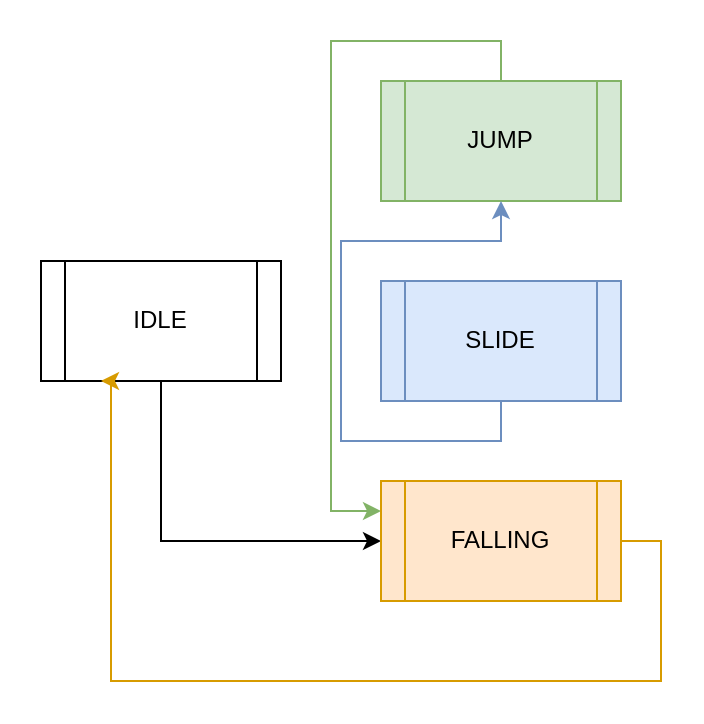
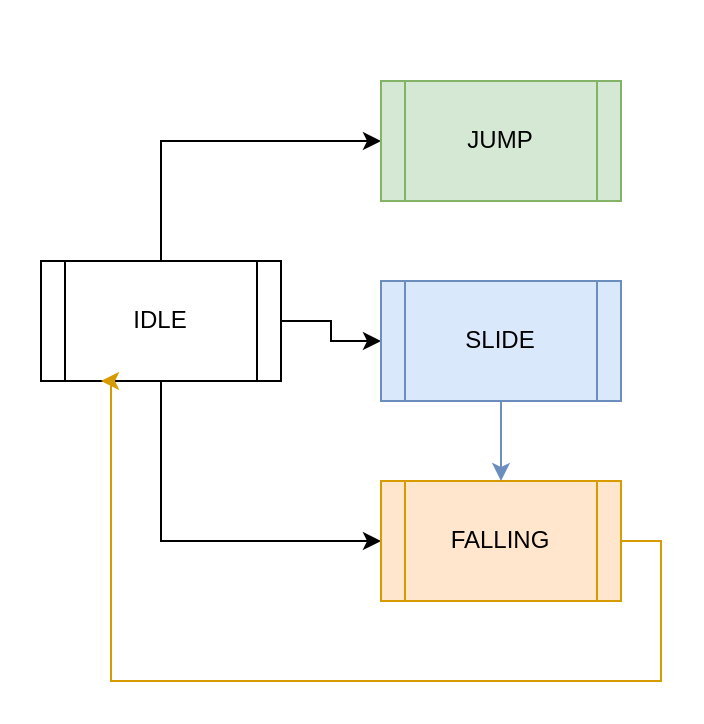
  <mxCell id="0" />
  <mxCell id="1" parent="0" />
+ <mxCell id="2" style="edgeStyle=orthogonalEdgeStyle;rounded=0;orthogonalLoop=1;jettySize=auto;html=1;exitX=1;exitY=0.5;exitDx=0;exitDy=0;entryX=0;entryY=0.5;entryDx=0;entryDy=0;" edge="1" parent="1" source="5" target="11"><mxGeometry relative="1" as="geometry" /></mxCell>
+ <mxCell id="3" style="edgeStyle=orthogonalEdgeStyle;rounded=0;orthogonalLoop=1;jettySize=auto;html=1;exitX=0.5;exitY=0;exitDx=0;exitDy=0;entryX=0;entryY=0.5;entryDx=0;entryDy=0;" edge="1" parent="1" source="5" target="7"><mxGeometry relative="1" as="geometry" /></mxCell>
  <mxCell id="4" style="edgeStyle=orthogonalEdgeStyle;rounded=0;orthogonalLoop=1;jettySize=auto;html=1;exitX=0.5;exitY=1;exitDx=0;exitDy=0;entryX=0;entryY=0.5;entryDx=0;entryDy=0;" edge="1" parent="1" source="5" target="9"><mxGeometry relative="1" as="geometry" /></mxCell>
  <mxCell id="5" value="IDLE" style="shape=process;whiteSpace=wrap;html=1;backgroundOutline=1;" vertex="1" parent="1"><mxGeometry x="20" y="130" width="120" height="60" as="geometry" /></mxCell>
- <mxCell id="6" style="edgeStyle=orthogonalEdgeStyle;rounded=0;orthogonalLoop=1;jettySize=auto;html=1;exitX=0.5;exitY=0;exitDx=0;exitDy=0;entryX=0;entryY=0.25;entryDx=0;entryDy=0;fillColor=#d5e8d4;strokeColor=#82b366;" edge="1" parent="1" source="7" target="9"><mxGeometry relative="1" as="geometry"><Array as="points"><mxPoint x="250" y="20" /><mxPoint x="165" y="20" /><mxPoint x="165" y="255" /></Array></mxGeometry></mxCell>
  <mxCell id="7" value="JUMP" style="shape=process;whiteSpace=wrap;html=1;backgroundOutline=1;fillColor=#d5e8d4;strokeColor=#82b366;" vertex="1" parent="1"><mxGeometry x="190" y="40" width="120" height="60" as="geometry" /></mxCell>
  <mxCell id="8" style="edgeStyle=orthogonalEdgeStyle;rounded=0;orthogonalLoop=1;jettySize=auto;html=1;exitX=1;exitY=0.5;exitDx=0;exitDy=0;entryX=0.25;entryY=1;entryDx=0;entryDy=0;fillColor=#ffe6cc;strokeColor=#d79b00;" edge="1" parent="1" source="9" target="5"><mxGeometry relative="1" as="geometry"><Array as="points"><mxPoint x="330" y="270" /><mxPoint x="330" y="340" /><mxPoint x="55" y="340" /></Array></mxGeometry></mxCell>
  <mxCell id="9" value="FALLING" style="shape=process;whiteSpace=wrap;html=1;backgroundOutline=1;fillColor=#ffe6cc;strokeColor=#d79b00;" vertex="1" parent="1"><mxGeometry x="190" y="240" width="120" height="60" as="geometry" /></mxCell>
- <mxCell id="10" style="edgeStyle=orthogonalEdgeStyle;rounded=0;orthogonalLoop=1;jettySize=auto;html=1;exitX=0.5;exitY=1;exitDx=0;exitDy=0;fillColor=#dae8fc;strokeColor=#6c8ebf;" edge="1" parent="1" source="11" target="7"><mxGeometry relative="1" as="geometry" /></mxCell>
+ <mxCell id="10" style="edgeStyle=orthogonalEdgeStyle;rounded=0;orthogonalLoop=1;jettySize=auto;html=1;exitX=0.5;exitY=1;exitDx=0;exitDy=0;entryX=0.5;entryY=0;entryDx=0;entryDy=0;fillColor=#dae8fc;strokeColor=#6c8ebf;" edge="1" parent="1" source="11" target="9"><mxGeometry relative="1" as="geometry" /></mxCell>
  <mxCell id="11" value="SLIDE" style="shape=process;whiteSpace=wrap;html=1;backgroundOutline=1;fillColor=#dae8fc;strokeColor=#6c8ebf;" vertex="1" parent="1"><mxGeometry x="190" y="140" width="120" height="60" as="geometry" /></mxCell>
